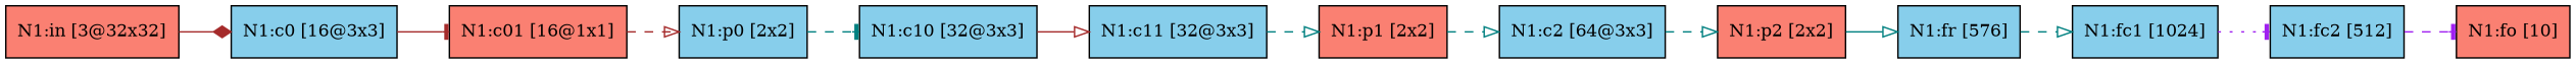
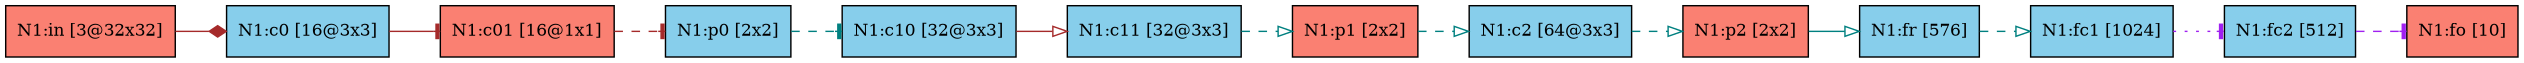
  digraph {
    rankdir=LR
    node [fillcolor=skyblue fontsize=12 shape=box style=filled]
    edge [arrowhead=onormal color=teal style=dashed]
    n1 [fillcolor=salmon label="N1:in [3@32x32]"]
    n2 [label="N1:c0 [16@3x3]"]
    n3 [fillcolor=salmon label="N1:c01 [16@1x1]"]
    n4 [label="N1:p0 [2x2]"]
    n5 [label="N1:c10 [32@3x3]"]
    n6 [label="N1:c11 [32@3x3]"]
    n7 [fillcolor=salmon label="N1:p1 [2x2]"]
    n8 [label="N1:c2 [64@3x3]"]
    n9 [fillcolor=salmon label="N1:p2 [2x2]"]
    n10 [label="N1:fr [576]"]
    n11 [label="N1:fc1 [1024]"]
    n12 [label="N1:fc2 [512]"]
    n13 [fillcolor=salmon label="N1:fo [10]"]
    n1 -> n2 [arrowhead=diamond color=brown style=solid]
    n2 -> n3 [arrowhead=tee color=brown style=solid]
-   n3 -> n4 [color=brown]
+   n3 -> n4 [arrowhead=tee color=brown]
    n4 -> n5 [arrowhead=tee]
    n5 -> n6 [color=brown style=solid]
    n6 -> n7
    n7 -> n8
    n8 -> n9
    n9 -> n10 [style=solid]
    n10 -> n11
    n11 -> n12 [arrowhead=tee color=purple style=dotted]
    n12 -> n13 [arrowhead=tee color=purple]
  }
